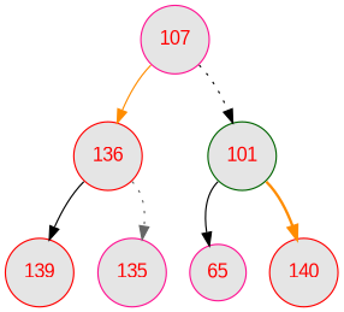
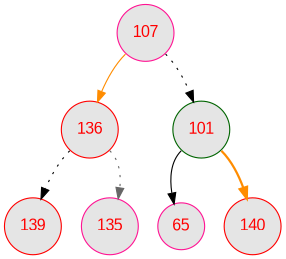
  digraph {
    fontname="Liberation Sans"
    node [color=deeppink fillcolor=grey90 fontcolor=red fontname="Liberation Sans" fontsize=14 shape=circle style="rounded, filled"]
    edge [color=black fontname="Liberation Sans" style=solid tailport=sw]
    n1 [label=107 width=0.5]
    n2 [color=red label=136 width=0.5]
    n3 [color=darkgreen label=101 width=0.5]
    n4 [color=red label=139 width=0.5]
    n5 [label=135 width=0.5]
    n6 [label=65 width=0.5]
    n7 [color=red label=140 width=0.5]
    n1 -> n2 [color=darkorange]
    n1 -> n3 [style=dotted tailport=se]
-   n2 -> n4
+   n2 -> n4 [style=dotted]
    n2 -> n5 [color=gray40 style=dotted tailport=se]
    n3 -> n6
    n3 -> n7 [color=darkorange style=bold tailport=se]
  }
